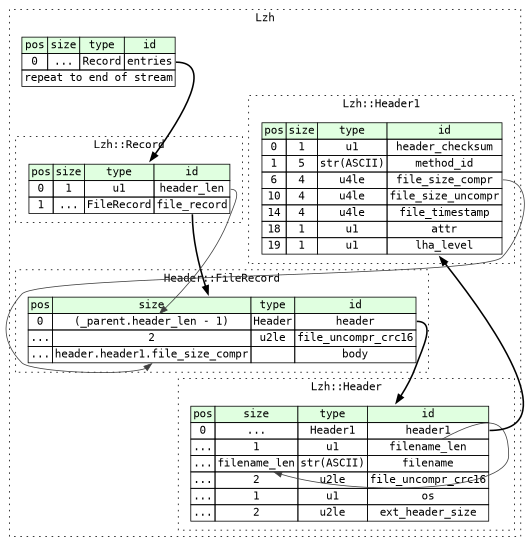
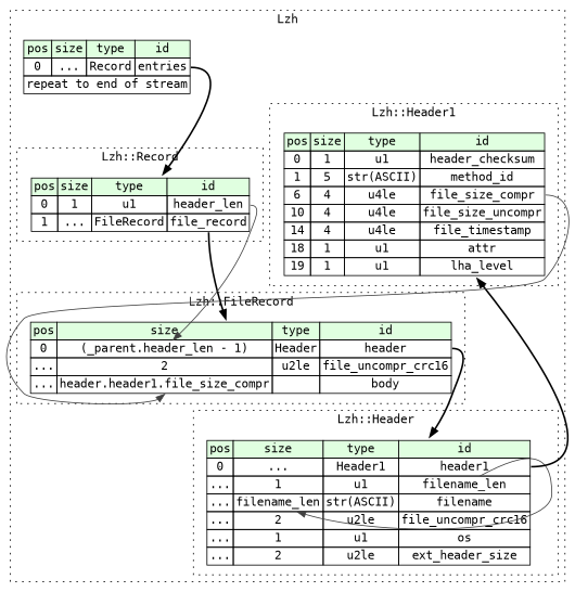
  digraph {
    rankdir=TB
    fontname="DejaVu Sans Mono"
    node [shape=plaintext fontname="DejaVu Sans Mono"]
    edge [style=bold fontname="DejaVu Sans Mono"]
    n1 [label=<<TABLE BORDER="0" CELLBORDER="1" CELLSPACING="0"> 				<TR><TD BGCOLOR="#E0FFE0">pos</TD><TD BGCOLOR="#E0FFE0">size</TD><TD BGCOLOR="#E0FFE0">type</TD><TD BGCOLOR="#E0FFE0">id</TD></TR> 				<TR><TD PORT="header_len_pos">0</TD><TD PORT="header_len_size">1</TD><TD>u1</TD><TD PORT="header_len_type">header_len</TD></TR> 				<TR><TD PORT="file_record_pos">1</TD><TD PORT="file_record_size">...</TD><TD>FileRecord</TD><TD PORT="file_record_type">file_record</TD></TR> 			</TABLE>>]
    n2 [label=<<TABLE BORDER="0" CELLBORDER="1" CELLSPACING="0"> 				<TR><TD BGCOLOR="#E0FFE0">pos</TD><TD BGCOLOR="#E0FFE0">size</TD><TD BGCOLOR="#E0FFE0">type</TD><TD BGCOLOR="#E0FFE0">id</TD></TR> 				<TR><TD PORT="header_pos">0</TD><TD PORT="header_size">(_parent.header_len - 1)</TD><TD>Header</TD><TD PORT="header_type">header</TD></TR> 				<TR><TD PORT="file_uncompr_crc16_pos">...</TD><TD PORT="file_uncompr_crc16_size">2</TD><TD>u2le</TD><TD PORT="file_uncompr_crc16_type">file_uncompr_crc16</TD></TR> 				<TR><TD PORT="body_pos">...</TD><TD PORT="body_size">header.header1.file_size_compr</TD><TD></TD><TD PORT="body_type">body</TD></TR> 			</TABLE>>]
    n3 [label=<<TABLE BORDER="0" CELLBORDER="1" CELLSPACING="0"> 				<TR><TD BGCOLOR="#E0FFE0">pos</TD><TD BGCOLOR="#E0FFE0">size</TD><TD BGCOLOR="#E0FFE0">type</TD><TD BGCOLOR="#E0FFE0">id</TD></TR> 				<TR><TD PORT="header1_pos">0</TD><TD PORT="header1_size">...</TD><TD>Header1</TD><TD PORT="header1_type">header1</TD></TR> 				<TR><TD PORT="filename_len_pos">...</TD><TD PORT="filename_len_size">1</TD><TD>u1</TD><TD PORT="filename_len_type">filename_len</TD></TR> 				<TR><TD PORT="filename_pos">...</TD><TD PORT="filename_size">filename_len</TD><TD>str(ASCII)</TD><TD PORT="filename_type">filename</TD></TR> 				<TR><TD PORT="file_uncompr_crc16_pos">...</TD><TD PORT="file_uncompr_crc16_size">2</TD><TD>u2le</TD><TD PORT="file_uncompr_crc16_type">file_uncompr_crc16</TD></TR> 				<TR><TD PORT="os_pos">...</TD><TD PORT="os_size">1</TD><TD>u1</TD><TD PORT="os_type">os</TD></TR> 				<TR><TD PORT="ext_header_size_pos">...</TD><TD PORT="ext_header_size_size">2</TD><TD>u2le</TD><TD PORT="ext_header_size_type">ext_header_size</TD></TR> 			</TABLE>>]
    n4 [label=<<TABLE BORDER="0" CELLBORDER="1" CELLSPACING="0"> 				<TR><TD BGCOLOR="#E0FFE0">pos</TD><TD BGCOLOR="#E0FFE0">size</TD><TD BGCOLOR="#E0FFE0">type</TD><TD BGCOLOR="#E0FFE0">id</TD></TR> 				<TR><TD PORT="header_checksum_pos">0</TD><TD PORT="header_checksum_size">1</TD><TD>u1</TD><TD PORT="header_checksum_type">header_checksum</TD></TR> 				<TR><TD PORT="method_id_pos">1</TD><TD PORT="method_id_size">5</TD><TD>str(ASCII)</TD><TD PORT="method_id_type">method_id</TD></TR> 				<TR><TD PORT="file_size_compr_pos">6</TD><TD PORT="file_size_compr_size">4</TD><TD>u4le</TD><TD PORT="file_size_compr_type">file_size_compr</TD></TR> 				<TR><TD PORT="file_size_uncompr_pos">10</TD><TD PORT="file_size_uncompr_size">4</TD><TD>u4le</TD><TD PORT="file_size_uncompr_type">file_size_uncompr</TD></TR> 				<TR><TD PORT="file_timestamp_pos">14</TD><TD PORT="file_timestamp_size">4</TD><TD>u4le</TD><TD PORT="file_timestamp_type">file_timestamp</TD></TR> 				<TR><TD PORT="attr_pos">18</TD><TD PORT="attr_size">1</TD><TD>u1</TD><TD PORT="attr_type">attr</TD></TR> 				<TR><TD PORT="lha_level_pos">19</TD><TD PORT="lha_level_size">1</TD><TD>u1</TD><TD PORT="lha_level_type">lha_level</TD></TR> 			</TABLE>>]
    n5 [label=<<TABLE BORDER="0" CELLBORDER="1" CELLSPACING="0"> 			<TR><TD BGCOLOR="#E0FFE0">pos</TD><TD BGCOLOR="#E0FFE0">size</TD><TD BGCOLOR="#E0FFE0">type</TD><TD BGCOLOR="#E0FFE0">id</TD></TR> 			<TR><TD PORT="entries_pos">0</TD><TD PORT="entries_size">...</TD><TD>Record</TD><TD PORT="entries_type">entries</TD></TR> 			<TR><TD COLSPAN="4" PORT="entries__repeat">repeat to end of stream</TD></TR> 		</TABLE>>]
    subgraph cluster_1 {
      label=Lzh
      style=dotted
      n5
      subgraph cluster_2 {
        label="Lzh::Record"
        style=dotted
        n1
      }
      subgraph cluster_3 {
-       label="Header::FileRecord"
+       label="Lzh::FileRecord"
        style=dotted
        n2
      }
      subgraph cluster_4 {
        label="Lzh::Header"
        style=dotted
        n3
      }
      subgraph cluster_5 {
        label="Lzh::Header1"
        style=dotted
        n4
      }
    }
    n1 -> n2 [tailport=file_record_type]
    n1 -> n2 [color="#404040" headport=header_size tailport=header_len_type style=""]
    n2 -> n3 [tailport=header_type]
    n3 -> n3 [color="#404040" headport=filename_size tailport=filename_len_type style=""]
    n3 -> n4 [tailport=header1_type]
    n4 -> n2 [color="#404040" headport=body_size tailport=file_size_compr_type style=""]
    n5 -> n1 [tailport=entries_type]
  }
